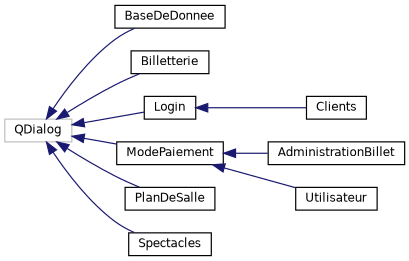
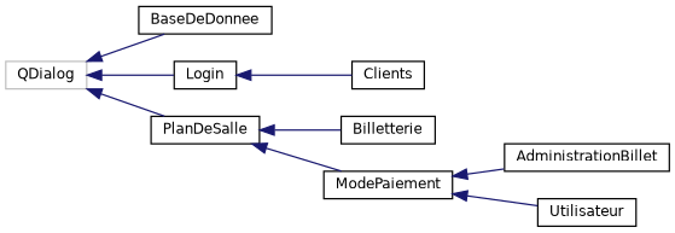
  digraph {
    rankdir=LR
    node [color=black fillcolor=white fontname=Helvetica fontsize=10 shape=record style=filled]
    edge [color=midnightblue dir=back fontname=Helvetica fontsize=10 labelfontname=Helvetica labelfontsize=10 style=solid]
    n1 [color=grey75 height=0.2 label=QDialog width=0.4]
    n2 [height=0.2 label=BaseDeDonnee width=0.4]
    n3 [height=0.2 label=Billetterie width=0.4]
    n4 [height=0.2 label=Login width=0.4]
    n5 [height=0.2 label=ModePaiement width=0.4]
    n6 [height=0.2 label=PlanDeSalle width=0.4]
-   n7 [height=0.2 label=Spectacles width=0.4]
    n8 [height=0.2 label=AdministrationBillet width=0.4]
    n9 [height=0.2 label=Clients width=0.4]
    n10 [height=0.2 label=Utilisateur width=0.4]
    n1 -> n2
-   n1 -> n3
+   n6 -> n3
    n1 -> n4
-   n1 -> n5
+   n6 -> n5
    n1 -> n6
-   n1 -> n7
    n4 -> n9
    n5 -> n8
    n5 -> n10
  }
